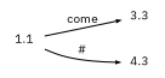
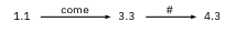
  digraph {
    fontname="IBM Plex Sans"
    rankdir=LR
    node [fontname="IBM Plex Sans" fontsize=10 shape=plaintext]
    edge [arrowsize=0.3 fontname="IBM Plex Sans" fontsize=10]
    1.1 [height=.2 width=.3]
    3.3 [height=.2 width=.3]
    4.3 [height=.2 width=.3]
    1.1 -> 3.3 [label=come]
-   1.1 -> 4.3 [label="#"]
+   3.3 -> 4.3 [label="#"]
  }
